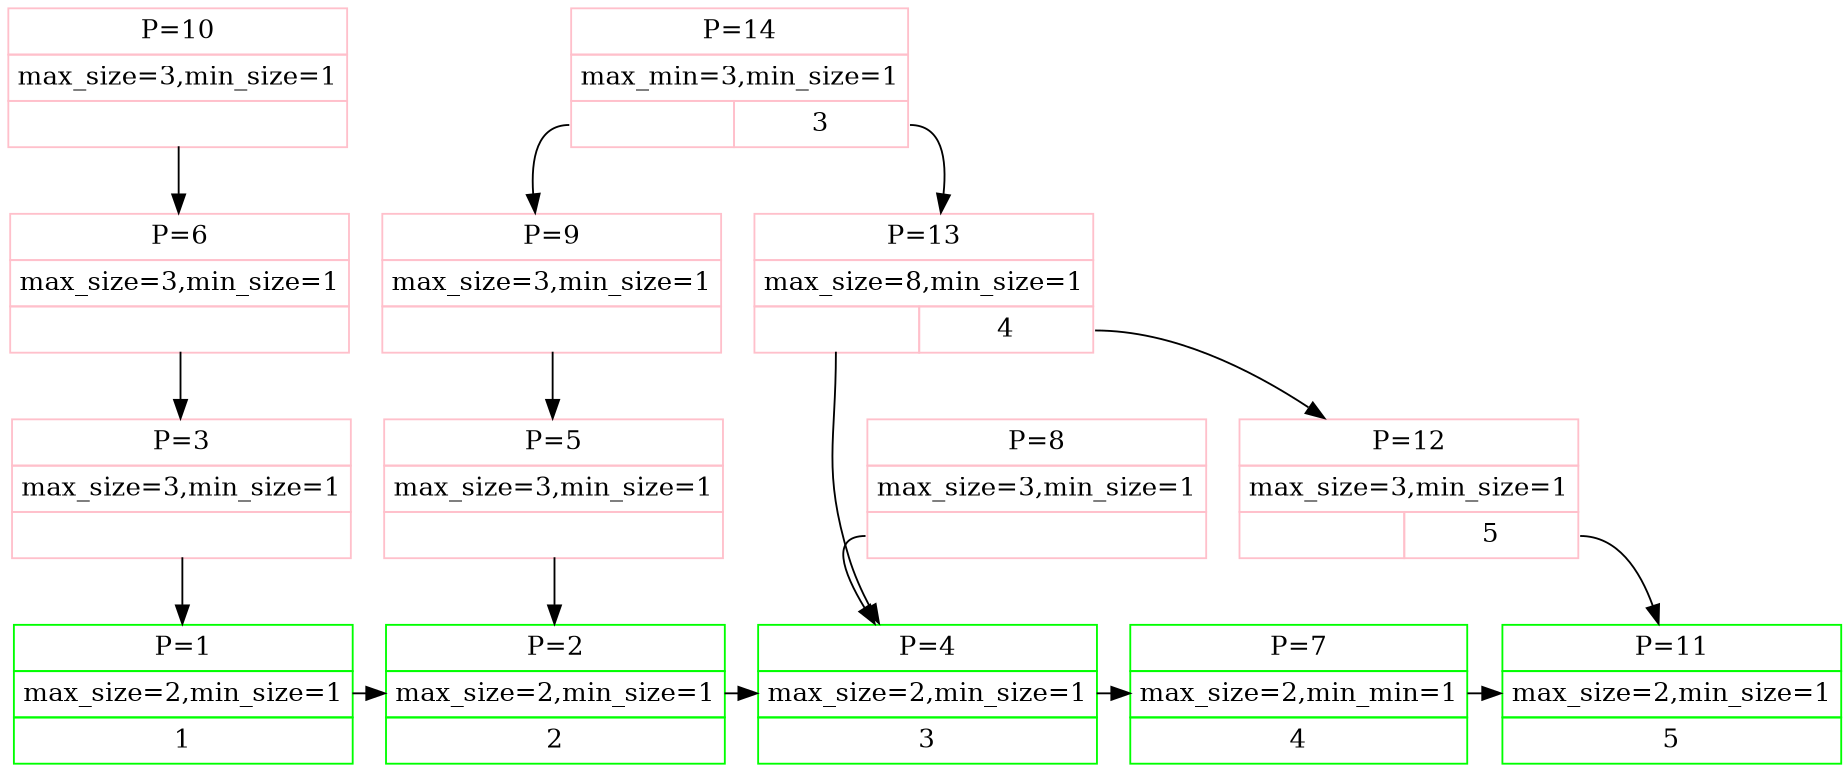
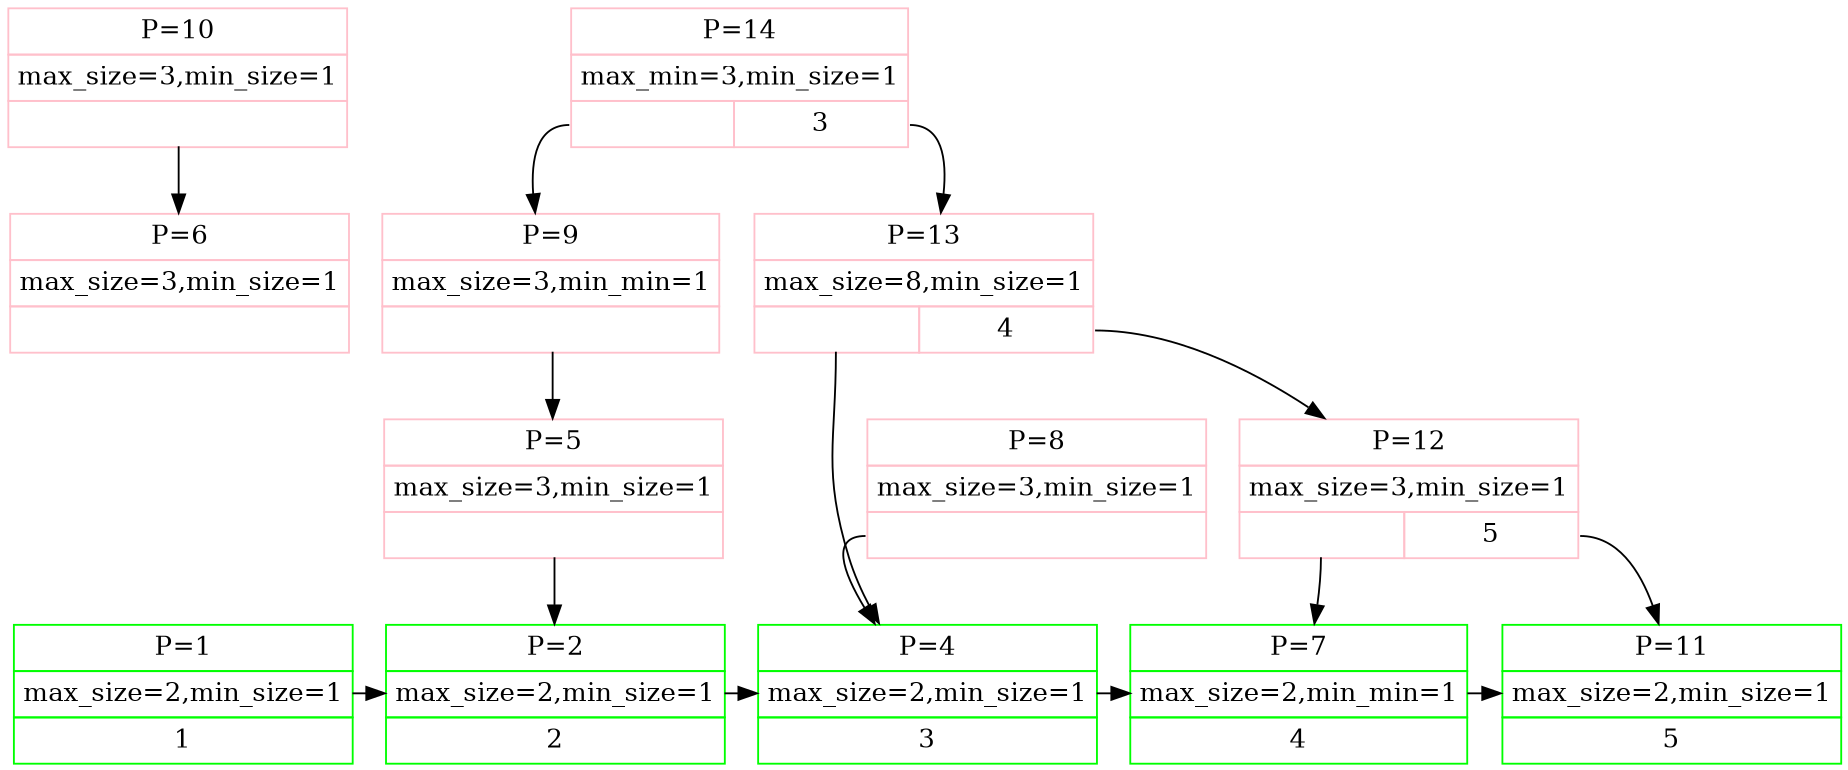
  digraph {
    node [color=pink shape=plain]
    n1 [color=green label=<<TABLE BORDER="0" CELLBORDER="1" CELLSPACING="0" CELLPADDING="4"> <TR><TD COLSPAN="1">P=1</TD></TR> <TR><TD COLSPAN="1">max_size=2,min_size=1</TD></TR> <TR><TD>1</TD> </TR></TABLE>>]
    n2 [color=green label=<<TABLE BORDER="0" CELLBORDER="1" CELLSPACING="0" CELLPADDING="4"> <TR><TD COLSPAN="1">P=2</TD></TR> <TR><TD COLSPAN="1">max_size=2,min_size=1</TD></TR> <TR><TD>2</TD> </TR></TABLE>>]
    n3 [color=green label=<<TABLE BORDER="0" CELLBORDER="1" CELLSPACING="0" CELLPADDING="4"> <TR><TD COLSPAN="1">P=4</TD></TR> <TR><TD COLSPAN="1">max_size=2,min_size=1</TD></TR> <TR><TD>3</TD> </TR></TABLE>>]
    n4 [color=green label=<<TABLE BORDER="0" CELLBORDER="1" CELLSPACING="0" CELLPADDING="4"> <TR><TD COLSPAN="1">P=7</TD></TR> <TR><TD COLSPAN="1">max_size=2,min_min=1</TD></TR> <TR><TD>4</TD> </TR></TABLE>>]
    n5 [color=green label=<<TABLE BORDER="0" CELLBORDER="1" CELLSPACING="0" CELLPADDING="4"> <TR><TD COLSPAN="1">P=11</TD></TR> <TR><TD COLSPAN="1">max_size=2,min_size=1</TD></TR> <TR><TD>5</TD> </TR></TABLE>>]
    n6 [label=<<TABLE BORDER="0" CELLBORDER="1" CELLSPACING="0" CELLPADDING="4"> <TR><TD COLSPAN="1">P=8</TD></TR> <TR><TD COLSPAN="1">max_size=3,min_size=1</TD></TR> <TR><TD PORT="p4"> </TD> </TR></TABLE>>]
    n7 [label=<<TABLE BORDER="0" CELLBORDER="1" CELLSPACING="0" CELLPADDING="4"> <TR><TD COLSPAN="2">P=12</TD></TR> <TR><TD COLSPAN="2">max_size=3,min_size=1</TD></TR> <TR><TD PORT="p7"> </TD> <TD PORT="p11">5</TD> </TR></TABLE>>]
-   n8 [label=<<TABLE BORDER="0" CELLBORDER="1" CELLSPACING="0" CELLPADDING="4"> <TR><TD COLSPAN="1">P=9</TD></TR> <TR><TD COLSPAN="1">max_size=3,min_size=1</TD></TR> <TR><TD PORT="p5"> </TD> </TR></TABLE>>]
+   n8 [label=<<TABLE BORDER="0" CELLBORDER="1" CELLSPACING="0" CELLPADDING="4"> <TR><TD COLSPAN="1">P=9</TD></TR> <TR><TD COLSPAN="1">max_size=3,min_min=1</TD></TR> <TR><TD PORT="p5"> </TD> </TR></TABLE>>]
    n9 [label=<<TABLE BORDER="0" CELLBORDER="1" CELLSPACING="0" CELLPADDING="4"> <TR><TD COLSPAN="2">P=13</TD></TR> <TR><TD COLSPAN="2">max_size=8,min_size=1</TD></TR> <TR><TD PORT="p8"> </TD> <TD PORT="p12">4</TD> </TR></TABLE>>]
    n10 [label=<<TABLE BORDER="0" CELLBORDER="1" CELLSPACING="0" CELLPADDING="4"> <TR><TD COLSPAN="1">P=10</TD></TR> <TR><TD COLSPAN="1">max_size=3,min_size=1</TD></TR> <TR><TD PORT="p6"> </TD> </TR></TABLE>>]
    n11 [label=<<TABLE BORDER="0" CELLBORDER="1" CELLSPACING="0" CELLPADDING="4"> <TR><TD COLSPAN="2">P=14</TD></TR> <TR><TD COLSPAN="2">max_min=3,min_size=1</TD></TR> <TR><TD PORT="p9"> </TD> <TD PORT="p13">3</TD> </TR></TABLE>>]
    n12 [label=<<TABLE BORDER="0" CELLBORDER="1" CELLSPACING="0" CELLPADDING="4"> <TR><TD COLSPAN="1">P=5</TD></TR> <TR><TD COLSPAN="1">max_size=3,min_size=1</TD></TR> <TR><TD PORT="p2"> </TD> </TR></TABLE>>]
    n13 [label=<<TABLE BORDER="0" CELLBORDER="1" CELLSPACING="0" CELLPADDING="4"> <TR><TD COLSPAN="1">P=6</TD></TR> <TR><TD COLSPAN="1">max_size=3,min_size=1</TD></TR> <TR><TD PORT="p3"> </TD> </TR></TABLE>>]
-   n14 [label=<<TABLE BORDER="0" CELLBORDER="1" CELLSPACING="0" CELLPADDING="4"> <TR><TD COLSPAN="1">P=3</TD></TR> <TR><TD COLSPAN="1">max_size=3,min_size=1</TD></TR> <TR><TD PORT="p1"> </TD> </TR></TABLE>>]
    subgraph sub_1 {
      rank=same
      n1
      n2
    }
    subgraph sub_2 {
      rank=same
      n2
      n3
    }
    subgraph sub_3 {
      rank=same
      n3
      n4
    }
    subgraph sub_4 {
      rank=same
      n4
      n5
    }
    subgraph sub_5 {
      rank=same
      n6
      n7
    }
    subgraph sub_6 {
      rank=same
      n8
      n9
    }
    subgraph sub_7 {
      rank=same
      n10
      n11
    }
    n1 -> n2
    n2 -> n3
    n3 -> n4
    n4 -> n5
    n6 -> n3 [tailport=p4]
+   n7 -> n4 [tailport=p7]
    n7 -> n5 [tailport=p11]
    n8 -> n12 [tailport=p5]
    n9 -> n3 [tailport=p8]
    n9 -> n7 [tailport=p12]
    n10 -> n13 [tailport=p6]
    n11 -> n8 [tailport=p9]
    n11 -> n9 [tailport=p13]
    n12 -> n2 [tailport=p2]
-   n13 -> n14 [tailport=p3]
-   n14 -> n1 [tailport=p1]
  }
